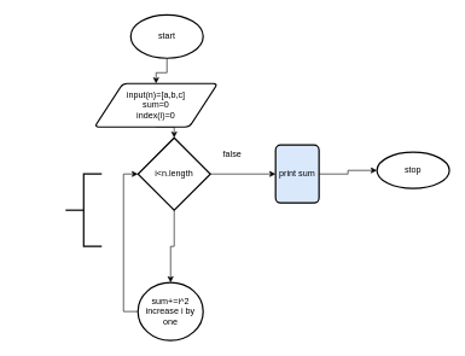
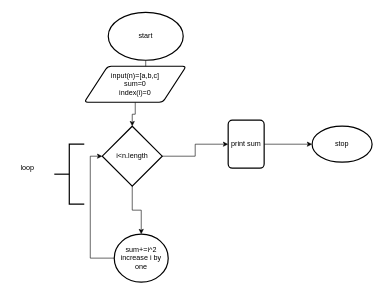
  <mxCell id="0" />
  <mxCell id="1" parent="0" />
  <mxCell id="2" style="edgeStyle=orthogonalEdgeStyle;rounded=0;orthogonalLoop=1;jettySize=auto;html=1;exitX=0.5;exitY=1;exitDx=0;exitDy=0;exitPerimeter=0;" edge="1" parent="1" source="3" target="5"><mxGeometry relative="1" as="geometry" /></mxCell>
- <mxCell id="3" value="start" style="strokeWidth=2;html=1;shape=mxgraph.flowchart.start_1;whiteSpace=wrap;" vertex="1" parent="1"><mxGeometry x="180" y="20" width="100" height="60" as="geometry" /></mxCell>
+ <mxCell id="3" value="start" style="strokeWidth=2;html=1;shape=mxgraph.flowchart.start_1;whiteSpace=wrap;" vertex="1" parent="1"><mxGeometry x="180" y="20" width="125" height="80" as="geometry" /></mxCell>
  <mxCell id="4" style="edgeStyle=orthogonalEdgeStyle;rounded=0;orthogonalLoop=1;jettySize=auto;html=1;exitX=0.5;exitY=1;exitDx=0;exitDy=0;entryX=0.5;entryY=0;entryDx=0;entryDy=0;entryPerimeter=0;" edge="1" parent="1" source="5" target="8"><mxGeometry relative="1" as="geometry" /></mxCell>
- <mxCell id="5" value="&lt;div&gt;input(n)=[a,b,c]&lt;/div&gt;&lt;div&gt;sum=0&lt;/div&gt;&lt;div&gt;index(i)=0&lt;br&gt;&lt;/div&gt;" style="shape=parallelogram;html=1;strokeWidth=2;perimeter=parallelogramPerimeter;whiteSpace=wrap;rounded=1;arcSize=12;size=0.23;" vertex="1" parent="1"><mxGeometry x="130" y="115" width="170" height="60" as="geometry" /></mxCell>
+ <mxCell id="5" value="&lt;div&gt;input(n)=[a,b,c]&lt;/div&gt;&lt;div&gt;sum=0&lt;/div&gt;&lt;div&gt;index(i)=0&lt;br&gt;&lt;/div&gt;" style="shape=parallelogram;html=1;strokeWidth=2;perimeter=parallelogramPerimeter;whiteSpace=wrap;rounded=1;arcSize=12;size=0.23;" vertex="1" parent="1"><mxGeometry x="140" y="110" width="170" height="60" as="geometry" /></mxCell>
  <mxCell id="6" style="edgeStyle=orthogonalEdgeStyle;rounded=0;orthogonalLoop=1;jettySize=auto;html=1;" edge="1" parent="1" source="8" target="10"><mxGeometry relative="1" as="geometry" /></mxCell>
  <mxCell id="7" style="edgeStyle=orthogonalEdgeStyle;rounded=0;orthogonalLoop=1;jettySize=auto;html=1;exitX=1;exitY=0.5;exitDx=0;exitDy=0;exitPerimeter=0;" edge="1" parent="1" source="8" target="14"><mxGeometry relative="1" as="geometry" /></mxCell>
- <mxCell id="8" value="i&amp;lt;n.length" style="strokeWidth=2;html=1;shape=mxgraph.flowchart.decision;whiteSpace=wrap;" vertex="1" parent="1"><mxGeometry x="190" y="190" width="100" height="100" as="geometry" /></mxCell>
+ <mxCell id="8" value="i&amp;lt;n.length" style="strokeWidth=2;html=1;shape=mxgraph.flowchart.decision;whiteSpace=wrap;" vertex="1" parent="1"><mxGeometry x="170" y="210" width="100" height="100" as="geometry" /></mxCell>
  <mxCell id="9" style="edgeStyle=orthogonalEdgeStyle;rounded=0;orthogonalLoop=1;jettySize=auto;html=1;exitX=0;exitY=0.5;exitDx=0;exitDy=0;entryX=0;entryY=0.5;entryDx=0;entryDy=0;entryPerimeter=0;" edge="1" parent="1" source="10" target="8"><mxGeometry relative="1" as="geometry"><mxPoint x="150" y="280" as="targetPoint" /></mxGeometry></mxCell>
  <mxCell id="10" value="&lt;div&gt;sum+=i^2&lt;/div&gt;&lt;div&gt;increase i by one &lt;br&gt;&lt;/div&gt;" style="ellipse;whiteSpace=wrap;html=1;absoluteArcSize=1;arcSize=14;strokeWidth=2;" vertex="1" parent="1"><mxGeometry x="190" y="390" width="90" height="80" as="geometry" /></mxCell>
  <mxCell id="11" value="" style="strokeWidth=2;html=1;shape=mxgraph.flowchart.annotation_2;align=left;labelPosition=right;pointerEvents=1;" vertex="1" parent="1"><mxGeometry x="90" y="240" width="50" height="100" as="geometry" /></mxCell>
+ <mxCell id="12" value="loop" style="text;html=1;align=center;verticalAlign=middle;resizable=0;points=[];autosize=1;strokeColor=none;fillColor=none;" vertex="1" parent="1"><mxGeometry x="20" y="265" width="50" height="30" as="geometry" /></mxCell>
  <mxCell id="13" style="edgeStyle=orthogonalEdgeStyle;rounded=0;orthogonalLoop=1;jettySize=auto;html=1;entryX=0;entryY=0.5;entryDx=0;entryDy=0;entryPerimeter=0;" edge="1" parent="1" source="14" target="16"><mxGeometry relative="1" as="geometry" /></mxCell>
- <mxCell id="14" value="print sum" style="rounded=1;whiteSpace=wrap;html=1;absoluteArcSize=1;arcSize=14;strokeWidth=2;fillColor=#dae8fc;" vertex="1" parent="1"><mxGeometry x="380" y="200" width="60" height="80" as="geometry" /></mxCell>
- <mxCell id="15" value="false" style="text;html=1;align=center;verticalAlign=middle;resizable=0;points=[];autosize=1;strokeColor=none;fillColor=none;" vertex="1" parent="1"><mxGeometry x="295" y="198" width="50" height="30" as="geometry" /></mxCell>
- <mxCell id="16" value="stop" style="strokeWidth=2;html=1;shape=mxgraph.flowchart.start_1;whiteSpace=wrap;" vertex="1" parent="1"><mxGeometry x="520" y="210" width="100" height="50" as="geometry" /></mxCell>
+ <mxCell id="14" value="print sum" style="rounded=1;whiteSpace=wrap;html=1;absoluteArcSize=1;arcSize=14;strokeWidth=2;" vertex="1" parent="1"><mxGeometry x="380" y="200" width="60" height="80" as="geometry" /></mxCell>
+ <mxCell id="16" value="stop" style="strokeWidth=2;html=1;shape=mxgraph.flowchart.start_1;whiteSpace=wrap;" vertex="1" parent="1"><mxGeometry x="520" y="210" width="100" height="60" as="geometry" /></mxCell>
